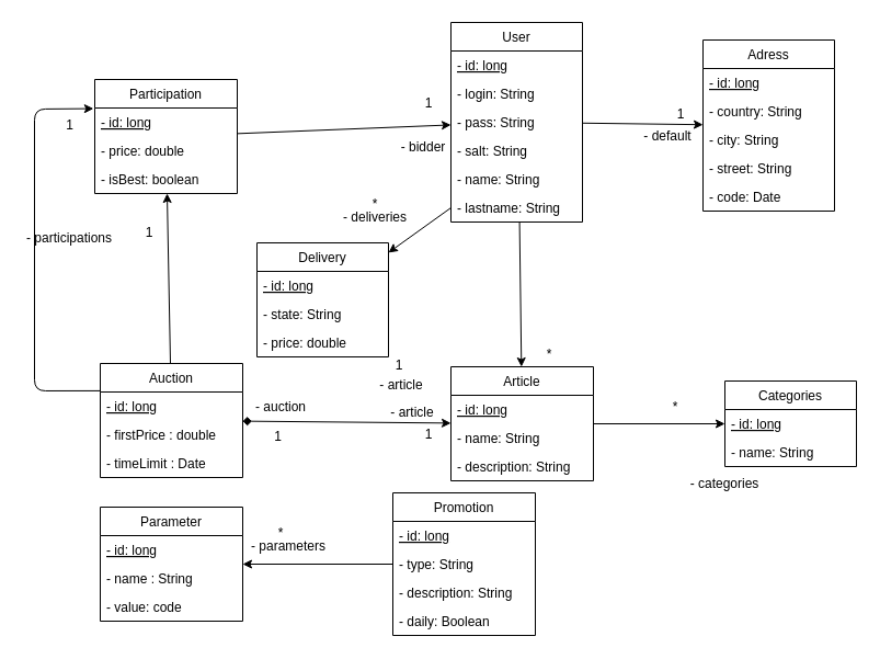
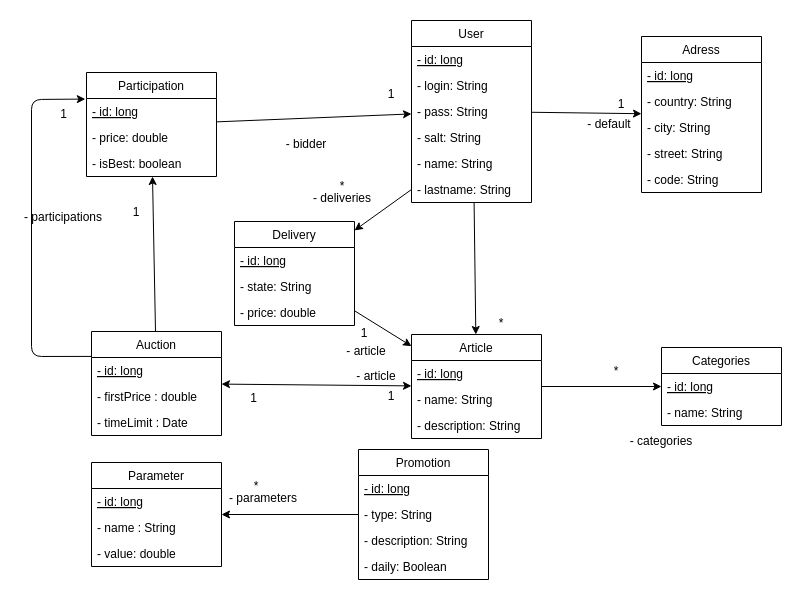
  <mxCell id="0" />
  <mxCell id="1" parent="0" />
  <mxCell id="2" value="" style="endArrow=classic;html=1;endFill=1;startArrow=none;startFill=0;" parent="1" source="26" target="37" edge="1"><mxGeometry width="50" height="50" relative="1" as="geometry"><mxPoint x="591" y="264" as="sourcePoint" /><mxPoint x="641" y="214" as="targetPoint" /></mxGeometry></mxCell>
  <mxCell id="3" value="" style="endArrow=classic;html=1;endFill=1;exitX=0.33;exitY=1;exitDx=0;exitDy=0;exitPerimeter=0;startArrow=none;startFill=0;" parent="1" target="33" edge="1"><mxGeometry width="50" height="50" relative="1" as="geometry"><mxPoint x="473.6" y="202" as="sourcePoint" /><mxPoint x="474" y="324" as="targetPoint" /></mxGeometry></mxCell>
  <mxCell id="4" value="" style="endArrow=classic;html=1;startArrow=none;startFill=0;exitX=0;exitY=0.5;exitDx=0;exitDy=0;endFill=1;" parent="1" source="32" target="57" edge="1"><mxGeometry width="50" height="50" relative="1" as="geometry"><mxPoint x="500" y="238" as="sourcePoint" /><mxPoint x="500" y="334" as="targetPoint" /></mxGeometry></mxCell>
  <mxCell id="5" value="1" style="text;html=1;strokeColor=none;fillColor=none;align=center;verticalAlign=middle;whiteSpace=wrap;rounded=0;" parent="1" vertex="1"><mxGeometry x="601" y="94" width="40" height="20" as="geometry" /></mxCell>
  <mxCell id="6" value="- default" style="text;html=1;strokeColor=none;fillColor=none;align=center;verticalAlign=middle;whiteSpace=wrap;rounded=0;" parent="1" vertex="1"><mxGeometry x="577" y="114" width="64" height="20" as="geometry" /></mxCell>
  <mxCell id="7" value="*" style="text;html=1;strokeColor=none;fillColor=none;align=center;verticalAlign=middle;whiteSpace=wrap;rounded=0;" parent="1" vertex="1"><mxGeometry x="322" y="176" width="40" height="20" as="geometry" /></mxCell>
  <mxCell id="8" value="*" style="text;html=1;strokeColor=none;fillColor=none;align=center;verticalAlign=middle;whiteSpace=wrap;rounded=0;" parent="1" vertex="1"><mxGeometry x="481" y="314" width="40" height="17" as="geometry" /></mxCell>
  <mxCell id="9" value="" style="endArrow=none;html=1;endFill=0;startArrow=classic;startFill=1;" parent="1" source="43" target="33" edge="1"><mxGeometry width="50" height="50" relative="1" as="geometry"><mxPoint x="341" y="364" as="sourcePoint" /><mxPoint x="501" y="364" as="targetPoint" /></mxGeometry></mxCell>
  <mxCell id="10" value="*" style="text;html=1;strokeColor=none;fillColor=none;align=center;verticalAlign=middle;whiteSpace=wrap;rounded=0;" parent="1" vertex="1"><mxGeometry x="596" y="361" width="40" height="20" as="geometry" /></mxCell>
  <mxCell id="11" value="- categories" style="text;html=1;strokeColor=none;fillColor=none;align=center;verticalAlign=middle;whiteSpace=wrap;rounded=0;" parent="1" vertex="1"><mxGeometry x="626" y="431" width="70" height="20" as="geometry" /></mxCell>
  <mxCell id="12" value="- deliveries" style="text;html=1;strokeColor=none;fillColor=none;align=center;verticalAlign=middle;whiteSpace=wrap;rounded=0;" parent="1" vertex="1"><mxGeometry x="307" y="188" width="70" height="20" as="geometry" /></mxCell>
  <mxCell id="13" value="" style="endArrow=none;html=1;endFill=0;startArrow=classic;startFill=1;" parent="1" source="26" target="50" edge="1"><mxGeometry width="50" height="50" relative="1" as="geometry"><mxPoint x="231" y="144" as="sourcePoint" /><mxPoint x="231.4" y="266" as="targetPoint" /></mxGeometry></mxCell>
  <mxCell id="14" value="" style="endArrow=classic;html=1;endFill=1;startArrow=none;startFill=0;" parent="1" source="46" target="50" edge="1"><mxGeometry width="50" height="50" relative="1" as="geometry"><mxPoint x="311" y="181.657" as="sourcePoint" /><mxPoint x="245.101" y="234" as="targetPoint" /></mxGeometry></mxCell>
  <mxCell id="15" value="1" style="text;html=1;strokeColor=none;fillColor=none;align=center;verticalAlign=middle;whiteSpace=wrap;rounded=0;" parent="1" vertex="1"><mxGeometry x="116" y="202" width="40" height="20" as="geometry" /></mxCell>
  <mxCell id="16" value="" style="endArrow=classic;html=1;endFill=1;exitX=-0.001;exitY=-0.042;exitDx=0;exitDy=0;exitPerimeter=0;entryX=-0.009;entryY=0.022;entryDx=0;entryDy=0;entryPerimeter=0;startArrow=none;startFill=0;" parent="1" source="47" target="51" edge="1"><mxGeometry width="50" height="50" relative="1" as="geometry"><mxPoint x="319" y="324.194" as="sourcePoint" /><mxPoint x="-39" y="64" as="targetPoint" /><Array as="points"><mxPoint x="31" y="356" /><mxPoint x="31" y="99" /></Array></mxGeometry></mxCell>
  <mxCell id="17" value="1" style="text;html=1;strokeColor=none;fillColor=none;align=center;verticalAlign=middle;whiteSpace=wrap;rounded=0;" parent="1" vertex="1"><mxGeometry x="56" y="104" width="15" height="20" as="geometry" /></mxCell>
  <mxCell id="18" value="1" style="text;html=1;strokeColor=none;fillColor=none;align=center;verticalAlign=middle;whiteSpace=wrap;rounded=0;" parent="1" vertex="1"><mxGeometry x="371" y="84" width="40" height="20" as="geometry" /></mxCell>
- <mxCell id="19" value="- bidder" style="text;html=1;strokeColor=none;fillColor=none;align=center;verticalAlign=middle;whiteSpace=wrap;rounded=0;" parent="1" vertex="1"><mxGeometry x="361" y="124" width="50" height="20" as="geometry" /></mxCell>
+ <mxCell id="19" value="- bidder" style="text;html=1;strokeColor=none;fillColor=none;align=center;verticalAlign=middle;whiteSpace=wrap;rounded=0;" parent="1" vertex="1"><mxGeometry x="281" y="134" width="50" height="20" as="geometry" /></mxCell>
  <mxCell id="20" value="- participations" style="text;html=1;strokeColor=none;fillColor=none;align=center;verticalAlign=middle;whiteSpace=wrap;rounded=0;" parent="1" vertex="1"><mxGeometry x="20" y="207" width="86" height="20" as="geometry" /></mxCell>
- <mxCell id="21" value="" style="endArrow=diamond;html=1;endFill=1;startArrow=classic;startFill=1;" parent="1" source="33" target="46" edge="1"><mxGeometry width="50" height="50" relative="1" as="geometry"><mxPoint x="421" y="310.43" as="sourcePoint" /><mxPoint x="161" y="310.43" as="targetPoint" /></mxGeometry></mxCell>
+ <mxCell id="21" value="" style="endArrow=classic;html=1;endFill=1;startArrow=classic;startFill=1;" parent="1" source="33" target="46" edge="1"><mxGeometry width="50" height="50" relative="1" as="geometry"><mxPoint x="421" y="310.43" as="sourcePoint" /><mxPoint x="161" y="310.43" as="targetPoint" /></mxGeometry></mxCell>
  <mxCell id="22" value="1" style="text;html=1;strokeColor=none;fillColor=none;align=center;verticalAlign=middle;whiteSpace=wrap;rounded=0;" parent="1" vertex="1"><mxGeometry x="371" y="386" width="40" height="20" as="geometry" /></mxCell>
  <mxCell id="23" value="- article" style="text;html=1;strokeColor=none;fillColor=none;align=center;verticalAlign=middle;whiteSpace=wrap;rounded=0;" parent="1" vertex="1"><mxGeometry x="351" y="366" width="50" height="20" as="geometry" /></mxCell>
  <mxCell id="24" value="1" style="text;html=1;strokeColor=none;fillColor=none;align=center;verticalAlign=middle;whiteSpace=wrap;rounded=0;" parent="1" vertex="1"><mxGeometry x="231" y="389" width="45" height="17" as="geometry" /></mxCell>
- <mxCell id="25" value="- auction" style="text;html=1;strokeColor=none;fillColor=none;align=center;verticalAlign=middle;whiteSpace=wrap;rounded=0;" parent="1" vertex="1"><mxGeometry x="231" y="361" width="50" height="20" as="geometry" /></mxCell>
  <mxCell id="26" value="User" style="swimlane;fontStyle=0;childLayout=stackLayout;horizontal=1;startSize=26;fillColor=none;horizontalStack=0;resizeParent=1;resizeParentMax=0;resizeLast=0;collapsible=1;marginBottom=0;" parent="1" vertex="1"><mxGeometry x="411" y="20" width="120" height="182" as="geometry" /></mxCell>
  <mxCell id="27" value="- id: long" style="text;strokeColor=none;fillColor=none;align=left;verticalAlign=top;spacingLeft=4;spacingRight=4;overflow=hidden;rotatable=0;points=[[0,0.5],[1,0.5]];portConstraint=eastwest;fontStyle=4" parent="26" vertex="1"><mxGeometry y="26" width="120" height="26" as="geometry" /></mxCell>
  <mxCell id="28" value="- login: String" style="text;strokeColor=none;fillColor=none;align=left;verticalAlign=top;spacingLeft=4;spacingRight=4;overflow=hidden;rotatable=0;points=[[0,0.5],[1,0.5]];portConstraint=eastwest;fontStyle=0" parent="26" vertex="1"><mxGeometry y="52" width="120" height="26" as="geometry" /></mxCell>
  <mxCell id="29" value="- pass: String" style="text;strokeColor=none;fillColor=none;align=left;verticalAlign=top;spacingLeft=4;spacingRight=4;overflow=hidden;rotatable=0;points=[[0,0.5],[1,0.5]];portConstraint=eastwest;fontStyle=0" parent="26" vertex="1"><mxGeometry y="78" width="120" height="26" as="geometry" /></mxCell>
  <mxCell id="30" value="- salt: String" style="text;strokeColor=none;fillColor=none;align=left;verticalAlign=top;spacingLeft=4;spacingRight=4;overflow=hidden;rotatable=0;points=[[0,0.5],[1,0.5]];portConstraint=eastwest;" parent="26" vertex="1"><mxGeometry y="104" width="120" height="26" as="geometry" /></mxCell>
  <mxCell id="31" value="- name: String" style="text;strokeColor=none;fillColor=none;align=left;verticalAlign=top;spacingLeft=4;spacingRight=4;overflow=hidden;rotatable=0;points=[[0,0.5],[1,0.5]];portConstraint=eastwest;" parent="26" vertex="1"><mxGeometry y="130" width="120" height="26" as="geometry" /></mxCell>
  <mxCell id="32" value="- lastname: String" style="text;strokeColor=none;fillColor=none;align=left;verticalAlign=top;spacingLeft=4;spacingRight=4;overflow=hidden;rotatable=0;points=[[0,0.5],[1,0.5]];portConstraint=eastwest;" parent="26" vertex="1"><mxGeometry y="156" width="120" height="26" as="geometry" /></mxCell>
  <mxCell id="33" value="Article" style="swimlane;fontStyle=0;childLayout=stackLayout;horizontal=1;startSize=26;fillColor=none;horizontalStack=0;resizeParent=1;resizeParentMax=0;resizeLast=0;collapsible=1;marginBottom=0;" parent="1" vertex="1"><mxGeometry x="411" y="334" width="130" height="104" as="geometry" /></mxCell>
  <mxCell id="34" value="- id: long" style="text;strokeColor=none;fillColor=none;align=left;verticalAlign=top;spacingLeft=4;spacingRight=4;overflow=hidden;rotatable=0;points=[[0,0.5],[1,0.5]];portConstraint=eastwest;fontStyle=4" parent="33" vertex="1"><mxGeometry y="26" width="130" height="26" as="geometry" /></mxCell>
  <mxCell id="35" value="- name: String" style="text;strokeColor=none;fillColor=none;align=left;verticalAlign=top;spacingLeft=4;spacingRight=4;overflow=hidden;rotatable=0;points=[[0,0.5],[1,0.5]];portConstraint=eastwest;" parent="33" vertex="1"><mxGeometry y="52" width="130" height="26" as="geometry" /></mxCell>
  <mxCell id="36" value="- description: String" style="text;strokeColor=none;fillColor=none;align=left;verticalAlign=top;spacingLeft=4;spacingRight=4;overflow=hidden;rotatable=0;points=[[0,0.5],[1,0.5]];portConstraint=eastwest;" parent="33" vertex="1"><mxGeometry y="78" width="130" height="26" as="geometry" /></mxCell>
  <mxCell id="37" value="Adress" style="swimlane;fontStyle=0;childLayout=stackLayout;horizontal=1;startSize=26;fillColor=none;horizontalStack=0;resizeParent=1;resizeParentMax=0;resizeLast=0;collapsible=1;marginBottom=0;" parent="1" vertex="1"><mxGeometry x="641" y="36" width="120" height="156" as="geometry" /></mxCell>
  <mxCell id="38" value="- id: long" style="text;strokeColor=none;fillColor=none;align=left;verticalAlign=top;spacingLeft=4;spacingRight=4;overflow=hidden;rotatable=0;points=[[0,0.5],[1,0.5]];portConstraint=eastwest;fontStyle=4" parent="37" vertex="1"><mxGeometry y="26" width="120" height="26" as="geometry" /></mxCell>
  <mxCell id="39" value="- country: String" style="text;strokeColor=none;fillColor=none;align=left;verticalAlign=top;spacingLeft=4;spacingRight=4;overflow=hidden;rotatable=0;points=[[0,0.5],[1,0.5]];portConstraint=eastwest;" parent="37" vertex="1"><mxGeometry y="52" width="120" height="26" as="geometry" /></mxCell>
  <mxCell id="40" value="- city: String" style="text;strokeColor=none;fillColor=none;align=left;verticalAlign=top;spacingLeft=4;spacingRight=4;overflow=hidden;rotatable=0;points=[[0,0.5],[1,0.5]];portConstraint=eastwest;" parent="37" vertex="1"><mxGeometry y="78" width="120" height="26" as="geometry" /></mxCell>
  <mxCell id="41" value="- street: String" style="text;strokeColor=none;fillColor=none;align=left;verticalAlign=top;spacingLeft=4;spacingRight=4;overflow=hidden;rotatable=0;points=[[0,0.5],[1,0.5]];portConstraint=eastwest;" parent="37" vertex="1"><mxGeometry y="104" width="120" height="26" as="geometry" /></mxCell>
- <mxCell id="42" value="- code: Date" style="text;strokeColor=none;fillColor=none;align=left;verticalAlign=top;spacingLeft=4;spacingRight=4;overflow=hidden;rotatable=0;points=[[0,0.5],[1,0.5]];portConstraint=eastwest;" parent="37" vertex="1"><mxGeometry y="130" width="120" height="26" as="geometry" /></mxCell>
+ <mxCell id="42" value="- code: String" style="text;strokeColor=none;fillColor=none;align=left;verticalAlign=top;spacingLeft=4;spacingRight=4;overflow=hidden;rotatable=0;points=[[0,0.5],[1,0.5]];portConstraint=eastwest;" parent="37" vertex="1"><mxGeometry y="130" width="120" height="26" as="geometry" /></mxCell>
  <mxCell id="43" value="Categories" style="swimlane;fontStyle=0;childLayout=stackLayout;horizontal=1;startSize=26;fillColor=none;horizontalStack=0;resizeParent=1;resizeParentMax=0;resizeLast=0;collapsible=1;marginBottom=0;" parent="1" vertex="1"><mxGeometry x="661" y="347" width="120" height="78" as="geometry" /></mxCell>
  <mxCell id="44" value="- id: long" style="text;strokeColor=none;fillColor=none;align=left;verticalAlign=top;spacingLeft=4;spacingRight=4;overflow=hidden;rotatable=0;points=[[0,0.5],[1,0.5]];portConstraint=eastwest;fontStyle=4" parent="43" vertex="1"><mxGeometry y="26" width="120" height="26" as="geometry" /></mxCell>
  <mxCell id="45" value="- name: String" style="text;strokeColor=none;fillColor=none;align=left;verticalAlign=top;spacingLeft=4;spacingRight=4;overflow=hidden;rotatable=0;points=[[0,0.5],[1,0.5]];portConstraint=eastwest;" parent="43" vertex="1"><mxGeometry y="52" width="120" height="26" as="geometry" /></mxCell>
  <mxCell id="46" value="Auction" style="swimlane;fontStyle=0;childLayout=stackLayout;horizontal=1;startSize=26;fillColor=none;horizontalStack=0;resizeParent=1;resizeParentMax=0;resizeLast=0;collapsible=1;marginBottom=0;" parent="1" vertex="1"><mxGeometry x="91" y="331" width="130" height="104" as="geometry" /></mxCell>
  <mxCell id="47" value="- id: long" style="text;strokeColor=none;fillColor=none;align=left;verticalAlign=top;spacingLeft=4;spacingRight=4;overflow=hidden;rotatable=0;points=[[0,0.5],[1,0.5]];portConstraint=eastwest;fontStyle=4" parent="46" vertex="1"><mxGeometry y="26" width="130" height="26" as="geometry" /></mxCell>
  <mxCell id="48" value="- firstPrice : double" style="text;strokeColor=none;fillColor=none;align=left;verticalAlign=top;spacingLeft=4;spacingRight=4;overflow=hidden;rotatable=0;points=[[0,0.5],[1,0.5]];portConstraint=eastwest;" parent="46" vertex="1"><mxGeometry y="52" width="130" height="26" as="geometry" /></mxCell>
  <mxCell id="49" value="- timeLimit : Date" style="text;strokeColor=none;fillColor=none;align=left;verticalAlign=top;spacingLeft=4;spacingRight=4;overflow=hidden;rotatable=0;points=[[0,0.5],[1,0.5]];portConstraint=eastwest;" parent="46" vertex="1"><mxGeometry y="78" width="130" height="26" as="geometry" /></mxCell>
  <mxCell id="50" value="Participation" style="swimlane;fontStyle=0;childLayout=stackLayout;horizontal=1;startSize=26;fillColor=none;horizontalStack=0;resizeParent=1;resizeParentMax=0;resizeLast=0;collapsible=1;marginBottom=0;" parent="1" vertex="1"><mxGeometry x="86" y="72" width="130" height="104" as="geometry" /></mxCell>
  <mxCell id="51" value="- id: long" style="text;strokeColor=none;fillColor=none;align=left;verticalAlign=top;spacingLeft=4;spacingRight=4;overflow=hidden;rotatable=0;points=[[0,0.5],[1,0.5]];portConstraint=eastwest;fontStyle=4" parent="50" vertex="1"><mxGeometry y="26" width="130" height="26" as="geometry" /></mxCell>
  <mxCell id="52" value="- price: double" style="text;strokeColor=none;fillColor=none;align=left;verticalAlign=top;spacingLeft=4;spacingRight=4;overflow=hidden;rotatable=0;points=[[0,0.5],[1,0.5]];portConstraint=eastwest;" parent="50" vertex="1"><mxGeometry y="52" width="130" height="26" as="geometry" /></mxCell>
  <mxCell id="53" value="- isBest: boolean" style="text;strokeColor=none;fillColor=none;align=left;verticalAlign=top;spacingLeft=4;spacingRight=4;overflow=hidden;rotatable=0;points=[[0,0.5],[1,0.5]];portConstraint=eastwest;" parent="50" vertex="1"><mxGeometry y="78" width="130" height="26" as="geometry" /></mxCell>
+ <mxCell id="54" value="" style="endArrow=none;html=1;endFill=0;startArrow=classic;startFill=1;" parent="1" source="33" target="57" edge="1"><mxGeometry width="50" height="50" relative="1" as="geometry"><mxPoint x="483.6" y="212" as="sourcePoint" /><mxPoint x="485.322" y="344" as="targetPoint" /></mxGeometry></mxCell>
  <mxCell id="55" value="1" style="text;html=1;strokeColor=none;fillColor=none;align=center;verticalAlign=middle;whiteSpace=wrap;rounded=0;" parent="1" vertex="1"><mxGeometry x="344" y="323" width="40" height="20" as="geometry" /></mxCell>
  <mxCell id="56" value="- article" style="text;html=1;strokeColor=none;fillColor=none;align=center;verticalAlign=middle;whiteSpace=wrap;rounded=0;" parent="1" vertex="1"><mxGeometry x="331" y="341" width="70" height="20" as="geometry" /></mxCell>
  <mxCell id="57" value="Delivery" style="swimlane;fontStyle=0;childLayout=stackLayout;horizontal=1;startSize=26;fillColor=none;horizontalStack=0;resizeParent=1;resizeParentMax=0;resizeLast=0;collapsible=1;marginBottom=0;" parent="1" vertex="1"><mxGeometry x="234" y="221" width="120" height="104" as="geometry" /></mxCell>
  <mxCell id="58" value="- id: long" style="text;strokeColor=none;fillColor=none;align=left;verticalAlign=top;spacingLeft=4;spacingRight=4;overflow=hidden;rotatable=0;points=[[0,0.5],[1,0.5]];portConstraint=eastwest;fontStyle=4" parent="57" vertex="1"><mxGeometry y="26" width="120" height="26" as="geometry" /></mxCell>
  <mxCell id="59" value="- state: String" style="text;strokeColor=none;fillColor=none;align=left;verticalAlign=top;spacingLeft=4;spacingRight=4;overflow=hidden;rotatable=0;points=[[0,0.5],[1,0.5]];portConstraint=eastwest;fontStyle=0" parent="57" vertex="1"><mxGeometry y="52" width="120" height="26" as="geometry" /></mxCell>
  <mxCell id="60" value="- price: double" style="text;strokeColor=none;fillColor=none;align=left;verticalAlign=top;spacingLeft=4;spacingRight=4;overflow=hidden;rotatable=0;points=[[0,0.5],[1,0.5]];portConstraint=eastwest;fontStyle=0" parent="57" vertex="1"><mxGeometry y="78" width="120" height="26" as="geometry" /></mxCell>
  <mxCell id="61" value="" style="endArrow=classic;html=1;endFill=1;startArrow=none;startFill=0;" parent="1" source="68" target="64" edge="1"><mxGeometry width="50" height="50" relative="1" as="geometry"><mxPoint x="518" y="434.781" as="sourcePoint" /><mxPoint x="328" y="432.999" as="targetPoint" /></mxGeometry></mxCell>
  <mxCell id="62" value="*" style="text;html=1;strokeColor=none;fillColor=none;align=center;verticalAlign=middle;whiteSpace=wrap;rounded=0;" parent="1" vertex="1"><mxGeometry x="236" y="476" width="40" height="20" as="geometry" /></mxCell>
  <mxCell id="63" value="- parameters" style="text;html=1;strokeColor=none;fillColor=none;align=center;verticalAlign=middle;whiteSpace=wrap;rounded=0;" parent="1" vertex="1"><mxGeometry x="221" y="488" width="84" height="20" as="geometry" /></mxCell>
  <mxCell id="64" value="Parameter" style="swimlane;fontStyle=0;childLayout=stackLayout;horizontal=1;startSize=26;fillColor=none;horizontalStack=0;resizeParent=1;resizeParentMax=0;resizeLast=0;collapsible=1;marginBottom=0;" parent="1" vertex="1"><mxGeometry x="91" y="462" width="130" height="104" as="geometry" /></mxCell>
  <mxCell id="65" value="- id: long" style="text;strokeColor=none;fillColor=none;align=left;verticalAlign=top;spacingLeft=4;spacingRight=4;overflow=hidden;rotatable=0;points=[[0,0.5],[1,0.5]];portConstraint=eastwest;fontStyle=4" parent="64" vertex="1"><mxGeometry y="26" width="130" height="26" as="geometry" /></mxCell>
  <mxCell id="66" value="- name : String" style="text;strokeColor=none;fillColor=none;align=left;verticalAlign=top;spacingLeft=4;spacingRight=4;overflow=hidden;rotatable=0;points=[[0,0.5],[1,0.5]];portConstraint=eastwest;" parent="64" vertex="1"><mxGeometry y="52" width="130" height="26" as="geometry" /></mxCell>
- <mxCell id="67" value="- value: code" style="text;strokeColor=none;fillColor=none;align=left;verticalAlign=top;spacingLeft=4;spacingRight=4;overflow=hidden;rotatable=0;points=[[0,0.5],[1,0.5]];portConstraint=eastwest;" parent="64" vertex="1"><mxGeometry y="78" width="130" height="26" as="geometry" /></mxCell>
+ <mxCell id="67" value="- value: double" style="text;strokeColor=none;fillColor=none;align=left;verticalAlign=top;spacingLeft=4;spacingRight=4;overflow=hidden;rotatable=0;points=[[0,0.5],[1,0.5]];portConstraint=eastwest;" parent="64" vertex="1"><mxGeometry y="78" width="130" height="26" as="geometry" /></mxCell>
  <mxCell id="68" value="Promotion" style="swimlane;fontStyle=0;childLayout=stackLayout;horizontal=1;startSize=26;fillColor=none;horizontalStack=0;resizeParent=1;resizeParentMax=0;resizeLast=0;collapsible=1;marginBottom=0;" parent="1" vertex="1"><mxGeometry x="358" y="449" width="130" height="130" as="geometry" /></mxCell>
  <mxCell id="69" value="- id: long" style="text;strokeColor=none;fillColor=none;align=left;verticalAlign=top;spacingLeft=4;spacingRight=4;overflow=hidden;rotatable=0;points=[[0,0.5],[1,0.5]];portConstraint=eastwest;fontStyle=4" parent="68" vertex="1"><mxGeometry y="26" width="130" height="26" as="geometry" /></mxCell>
  <mxCell id="70" value="- type: String" style="text;strokeColor=none;fillColor=none;align=left;verticalAlign=top;spacingLeft=4;spacingRight=4;overflow=hidden;rotatable=0;points=[[0,0.5],[1,0.5]];portConstraint=eastwest;" parent="68" vertex="1"><mxGeometry y="52" width="130" height="26" as="geometry" /></mxCell>
  <mxCell id="71" value="- description: String" style="text;strokeColor=none;fillColor=none;align=left;verticalAlign=top;spacingLeft=4;spacingRight=4;overflow=hidden;rotatable=0;points=[[0,0.5],[1,0.5]];portConstraint=eastwest;" parent="68" vertex="1"><mxGeometry y="78" width="130" height="26" as="geometry" /></mxCell>
  <mxCell id="72" value="- daily: Boolean" style="text;strokeColor=none;fillColor=none;align=left;verticalAlign=top;spacingLeft=4;spacingRight=4;overflow=hidden;rotatable=0;points=[[0,0.5],[1,0.5]];portConstraint=eastwest;" vertex="1" parent="68"><mxGeometry y="104" width="130" height="26" as="geometry" /></mxCell>
